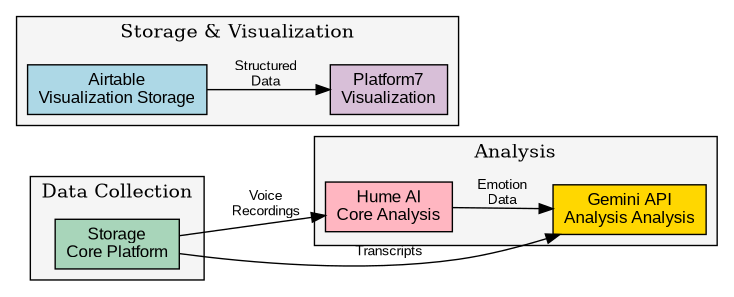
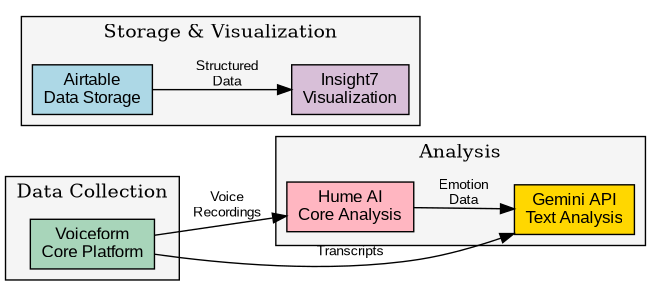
  digraph {
    rankdir=LR
    node [fontname=Arial fontsize=12 shape=box style=filled]
    edge [fontname=Arial fontsize=10]
-   n1 [fillcolor="#a8d5ba" label="Storage\nCore Platform"]
+   n1 [fillcolor="#a8d5ba" label="Voiceform\nCore Platform"]
    n2 [fillcolor="#ffb6c1" label="Hume AI\nCore Analysis"]
-   n3 [fillcolor="#ffd700" label="Gemini API\nAnalysis Analysis"]
-   n4 [fillcolor="#add8e6" label="Airtable\nVisualization Storage"]
-   n5 [fillcolor="#d8bfd8" label="Platform7\nVisualization"]
+   n3 [fillcolor="#ffd700" label="Gemini API\nText Analysis"]
+   n4 [fillcolor="#add8e6" label="Airtable\nData Storage"]
+   n5 [fillcolor="#d8bfd8" label="Insight7\nVisualization"]
    subgraph cluster_1 {
      fillcolor="#f5f5f5"
      label="Data Collection"
      style=filled
      n1
    }
    subgraph cluster_2 {
      fillcolor="#f5f5f5"
      label=Analysis
      style=filled
      n2
      n3
    }
    subgraph cluster_3 {
      fillcolor="#f5f5f5"
      label="Storage & Visualization"
      style=filled
      n4
      n5
    }
    n1 -> n2 [label="Voice\nRecordings"]
    n1 -> n3 [label=Transcripts]
    n2 -> n3 [label="Emotion\nData"]
    n4 -> n5 [label="Structured\nData"]
  }
